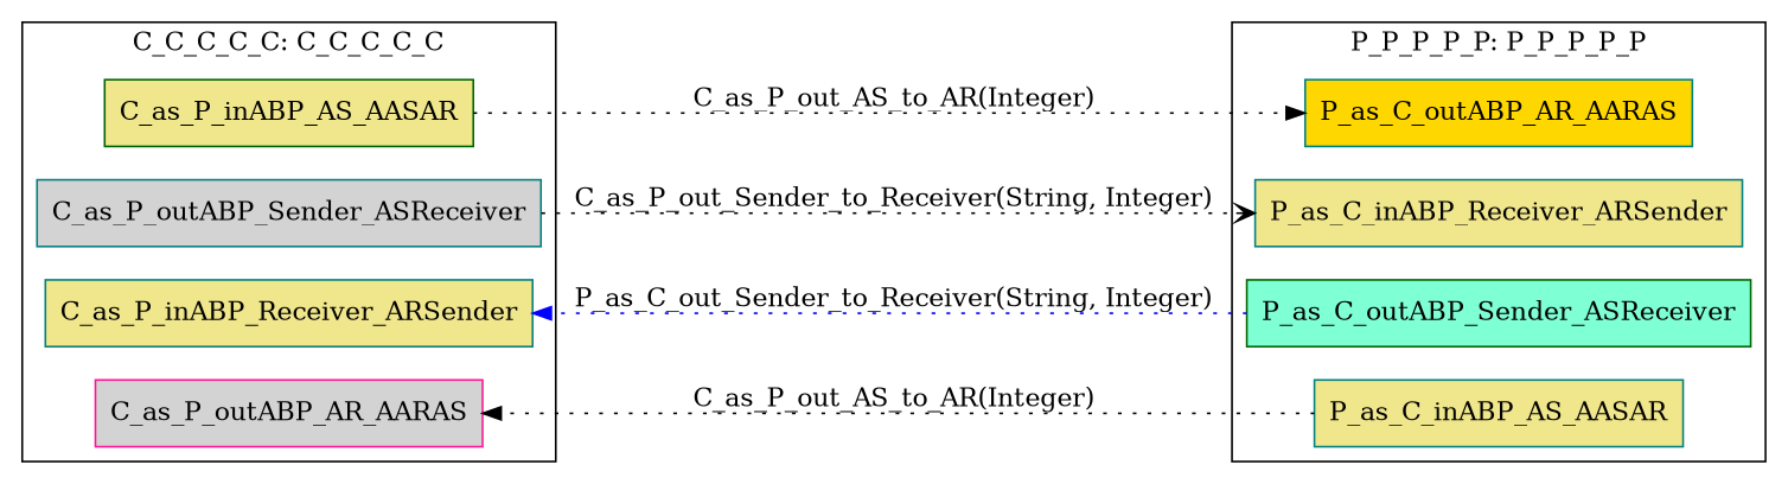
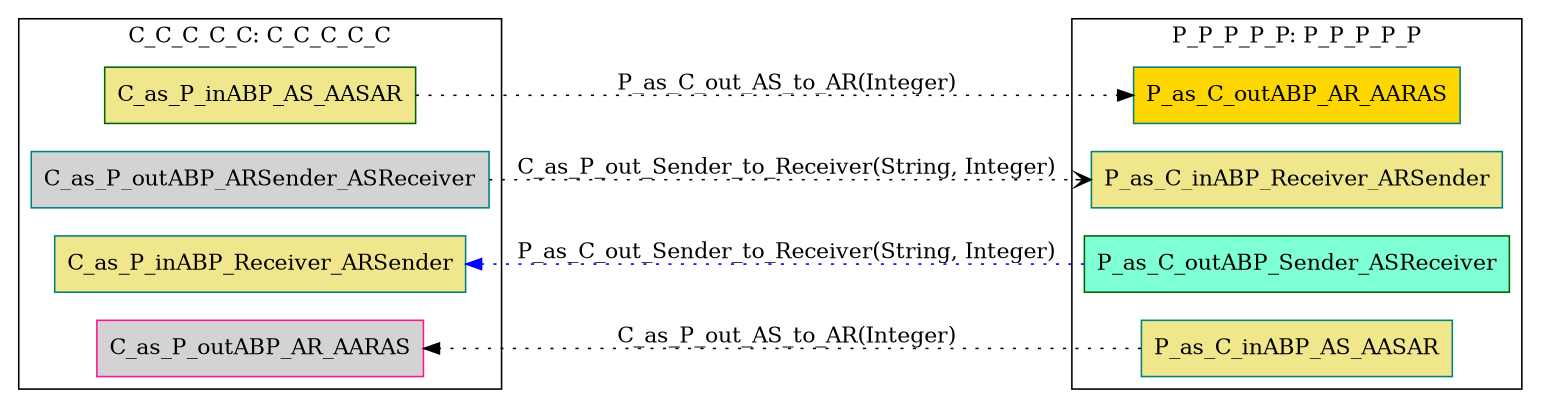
  digraph {
    rankdir=LR
    node [color=teal fillcolor=khaki shape=box style=filled]
    edge [arrowhead=normal color=black style=dotted]
    n1 [label=C_as_P_inABP_Receiver_ARSender]
    n2 [color=darkgreen label=C_as_P_inABP_AS_AASAR]
-   n3 [fillcolor=lightgrey label=C_as_P_outABP_Sender_ASReceiver]
+   n3 [fillcolor=lightgrey label=C_as_P_outABP_ARSender_ASReceiver]
    n4 [color=deeppink fillcolor=lightgrey label=C_as_P_outABP_AR_AARAS]
    n5 [color=darkgreen fillcolor=aquamarine label=P_as_C_outABP_Sender_ASReceiver]
    n6 [fillcolor=gold label=P_as_C_outABP_AR_AARAS]
    n7 [label=P_as_C_inABP_Receiver_ARSender]
    n8 [label=P_as_C_inABP_AS_AASAR]
    subgraph cluster_1 {
      label="C_C_C_C_C: C_C_C_C_C"
      n1
      n2
      n3
      n4
    }
    subgraph cluster_2 {
      label="P_P_P_P_P: P_P_P_P_P"
      n5
      n6
      n7
      n8
    }
-   n2 -> n6 [label="C_as_P_out_AS_to_AR(Integer)"]
+   n2 -> n6 [label="P_as_C_out_AS_to_AR(Integer)"]
    n3 -> n7 [arrowhead=vee label="C_as_P_out_Sender_to_Receiver(String, Integer)"]
    n5 -> n1 [color=blue label="P_as_C_out_Sender_to_Receiver(String, Integer)"]
    n8 -> n4 [label="C_as_P_out_AS_to_AR(Integer)"]
  }
